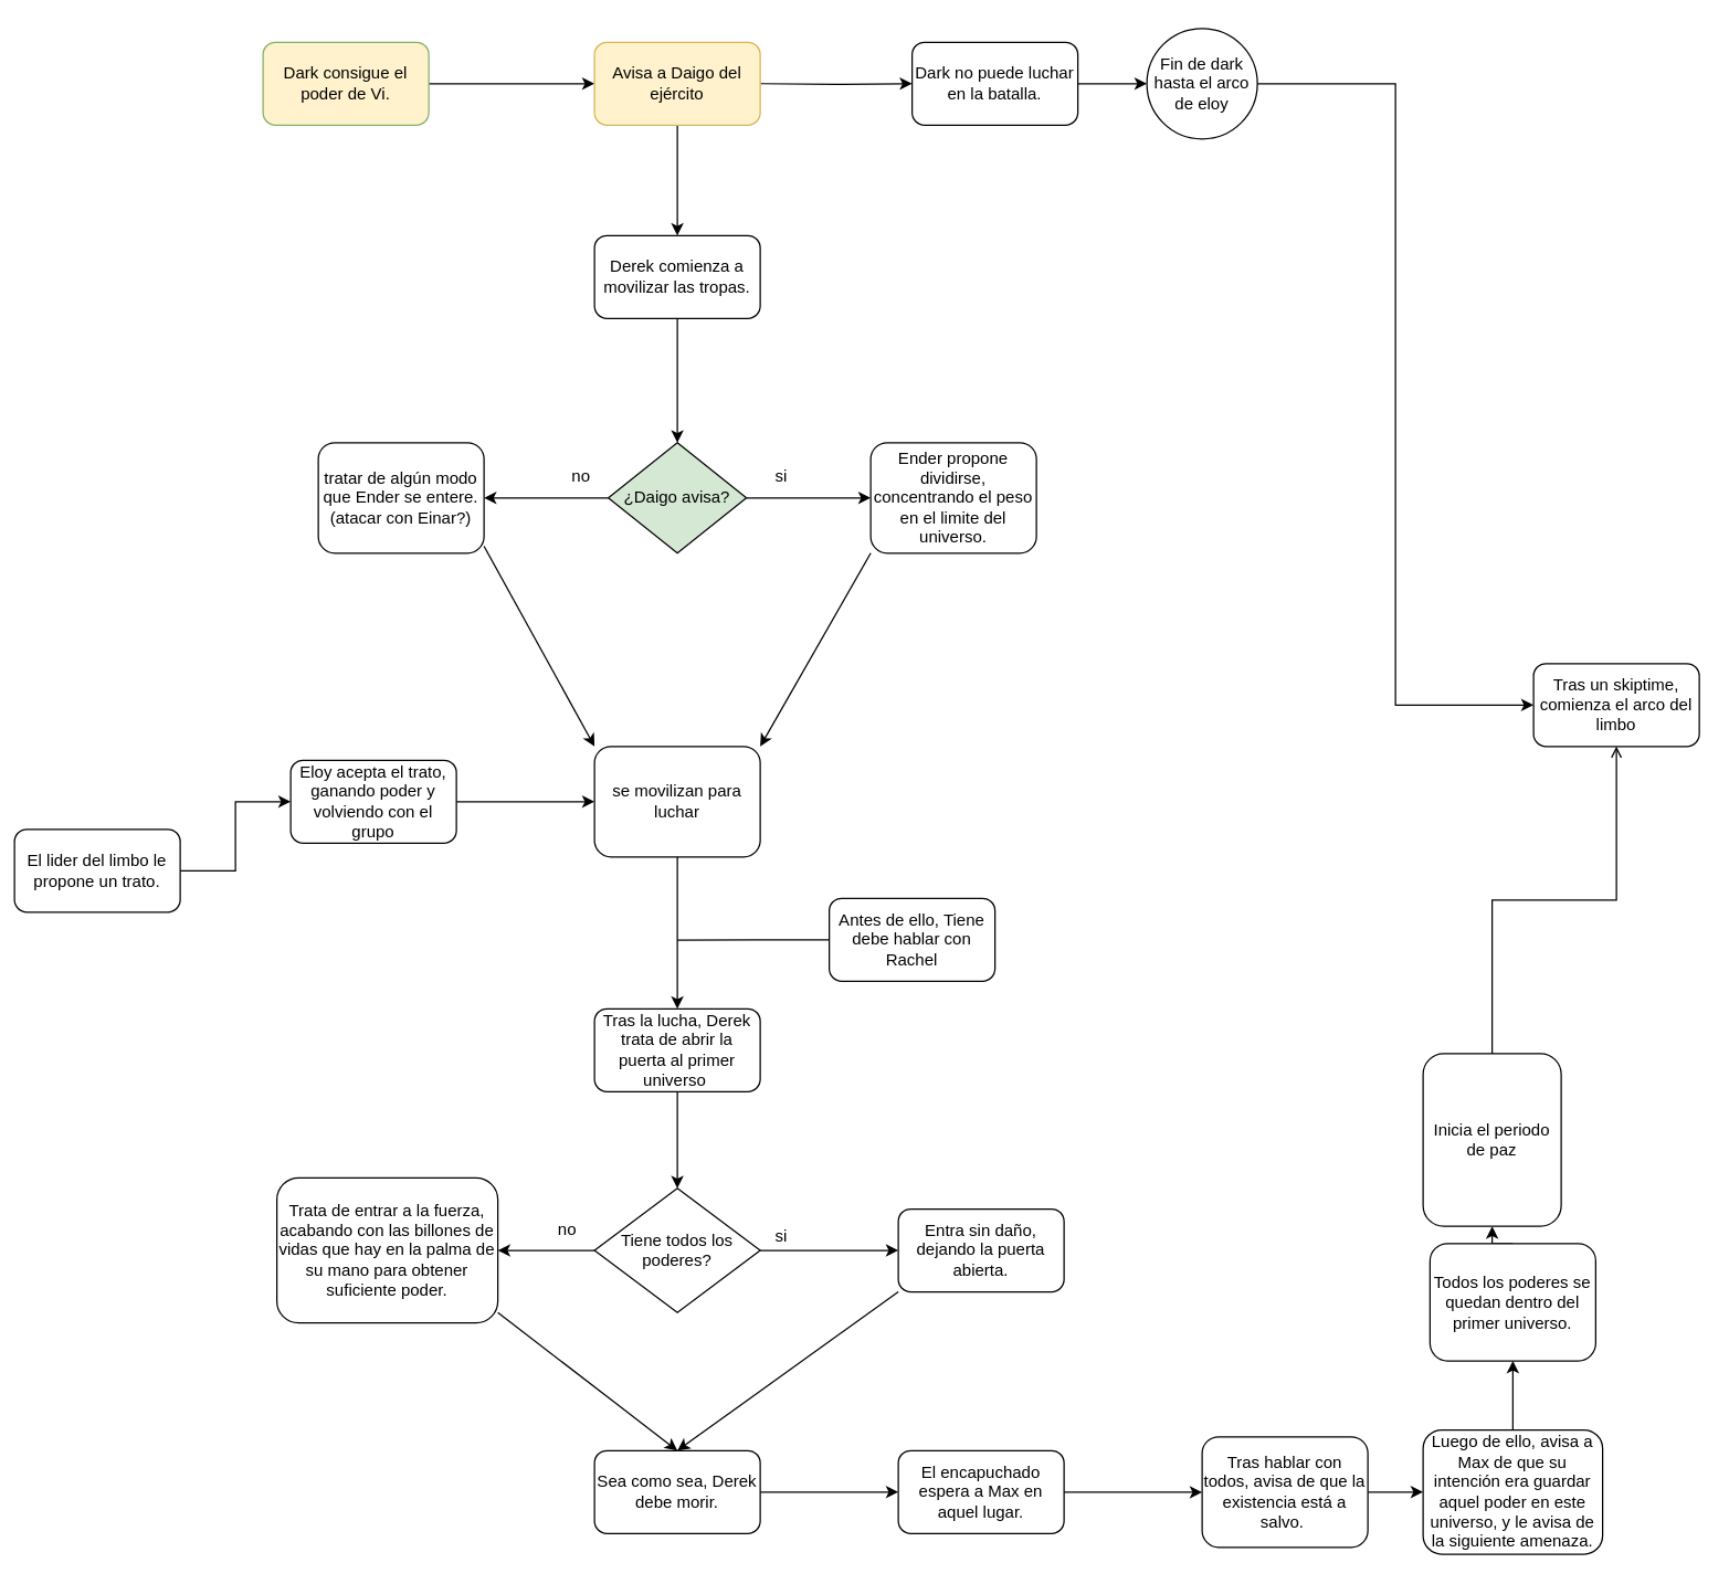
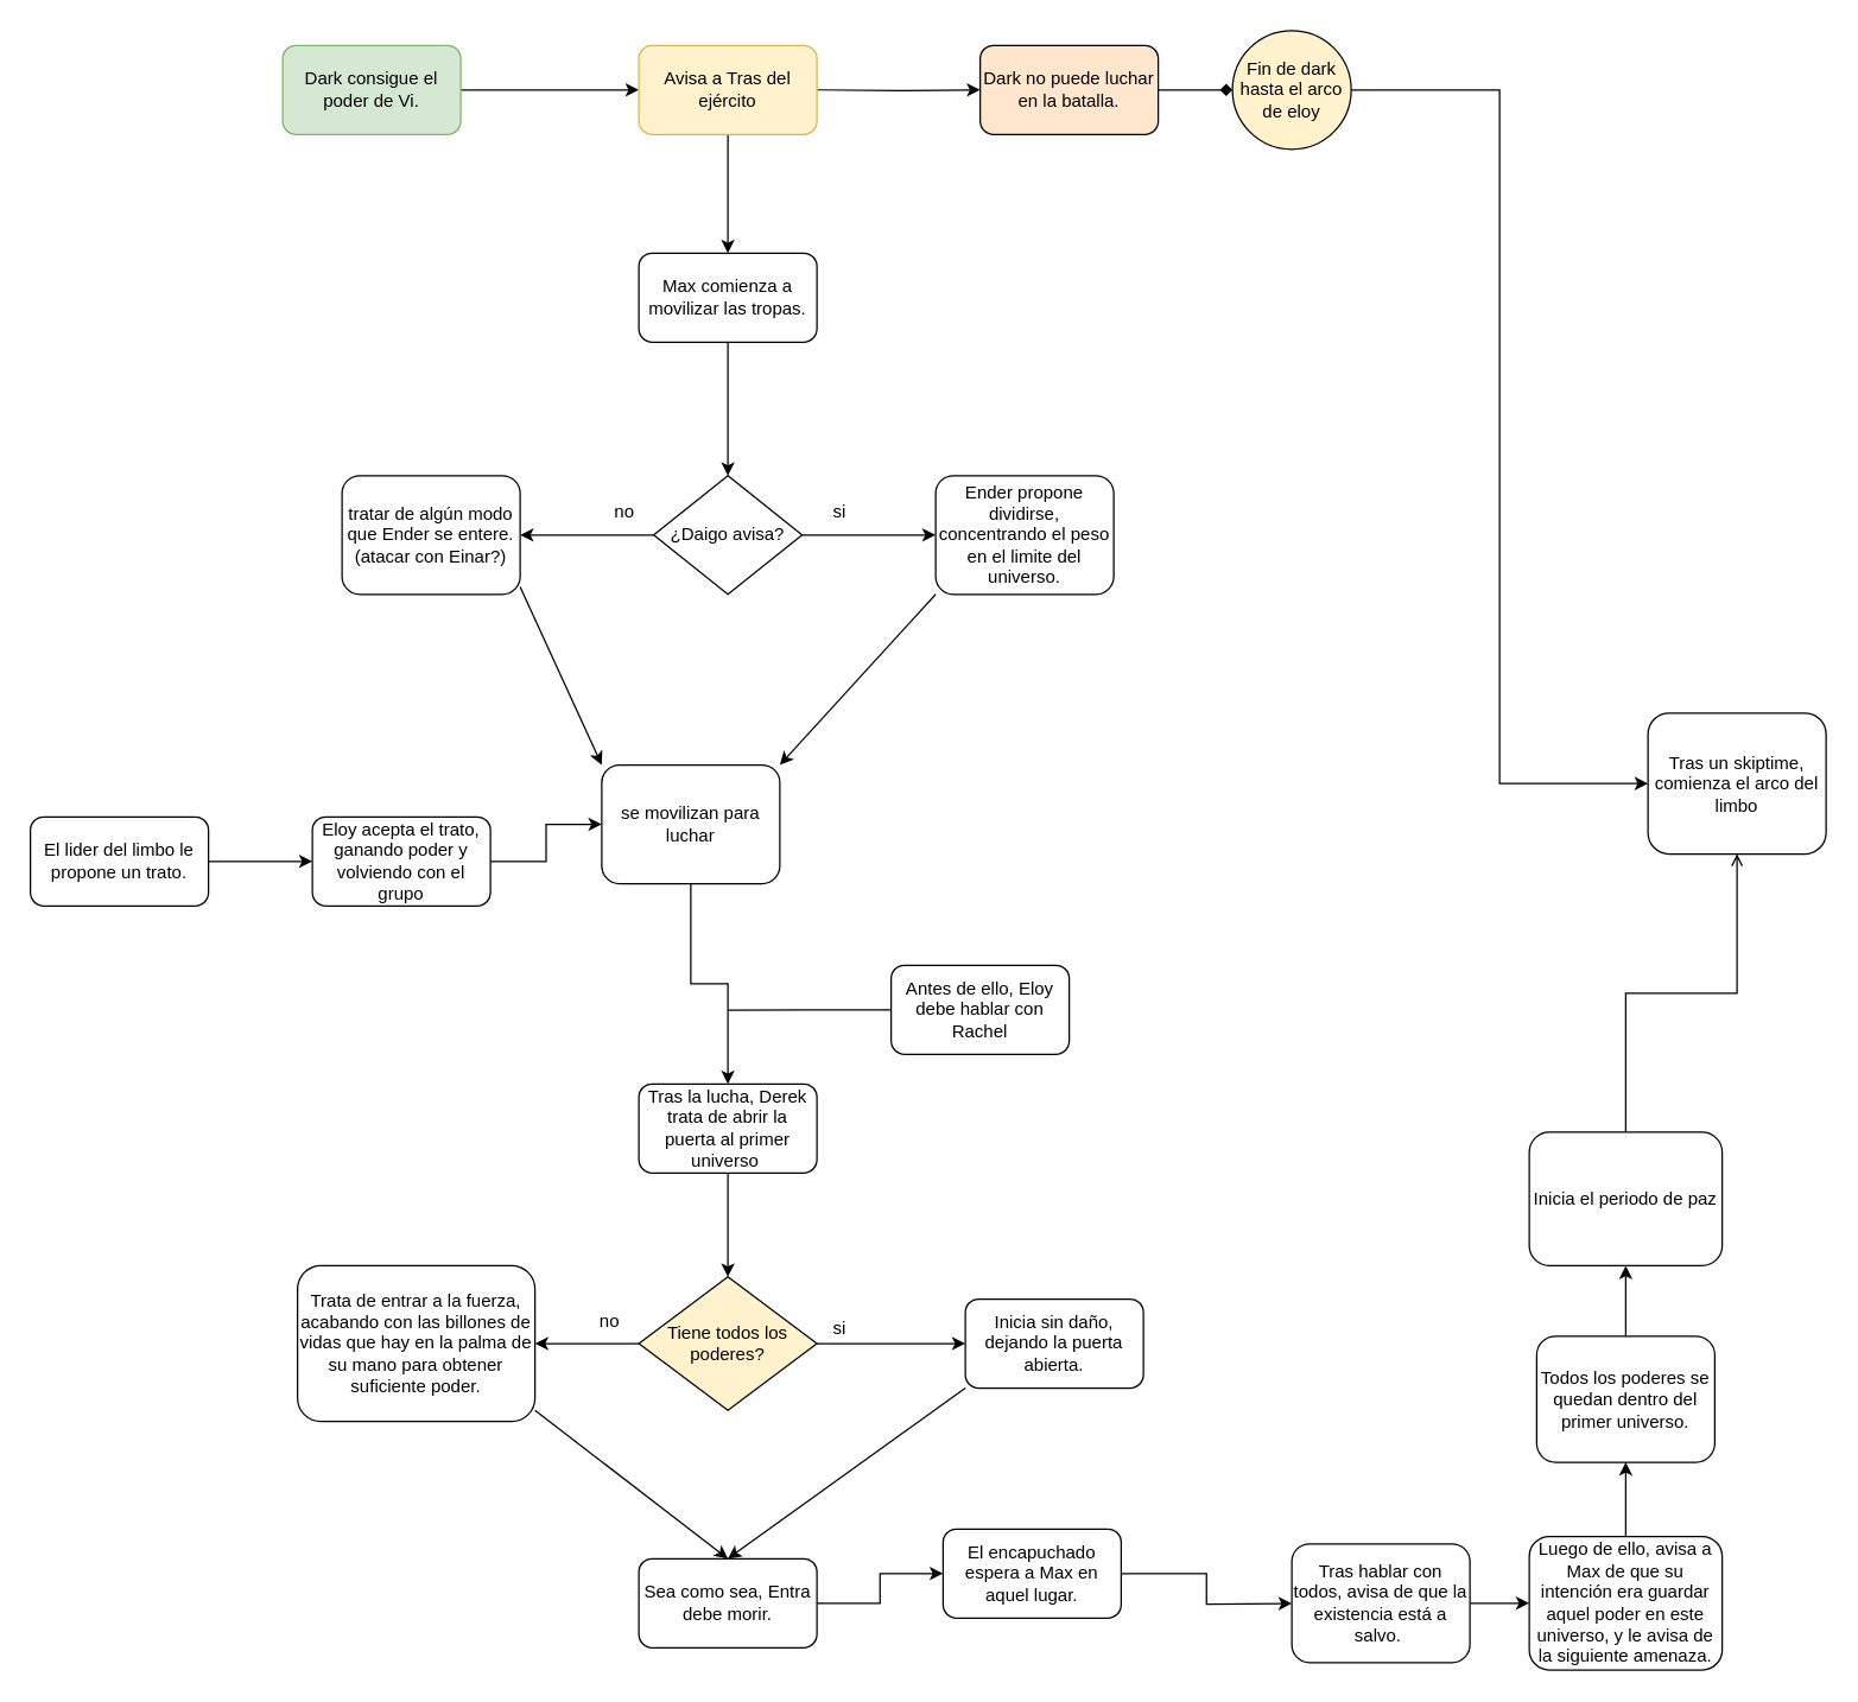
  <mxCell id="0" />
  <mxCell id="1" parent="0" />
  <mxCell id="2" style="edgeStyle=orthogonalEdgeStyle;rounded=0;orthogonalLoop=1;jettySize=auto;html=1;" edge="1" parent="1" source="3"><mxGeometry relative="1" as="geometry"><mxPoint x="430" y="60" as="targetPoint" /></mxGeometry></mxCell>
- <mxCell id="3" value="Dark consigue el poder de Vi." style="rounded=1;whiteSpace=wrap;html=1;strokeColor=#82b366;fillColor=#fff2cc;" vertex="1" parent="1"><mxGeometry x="190" y="30" width="120" height="60" as="geometry" /></mxCell>
+ <mxCell id="3" value="Dark consigue el poder de Vi." style="rounded=1;whiteSpace=wrap;html=1;strokeColor=#82b366;fillColor=#d5e8d4;" vertex="1" parent="1"><mxGeometry x="190" y="30" width="120" height="60" as="geometry" /></mxCell>
  <mxCell id="4" style="edgeStyle=orthogonalEdgeStyle;rounded=0;orthogonalLoop=1;jettySize=auto;html=1;exitX=1;exitY=0.5;exitDx=0;exitDy=0;" edge="1" parent="1" target="11"><mxGeometry relative="1" as="geometry"><mxPoint x="550" y="60" as="sourcePoint" /></mxGeometry></mxCell>
  <mxCell id="5" style="edgeStyle=orthogonalEdgeStyle;rounded=0;orthogonalLoop=1;jettySize=auto;html=1;exitX=0.5;exitY=1;exitDx=0;exitDy=0;" edge="1" parent="1"><mxGeometry relative="1" as="geometry"><mxPoint x="490" y="170" as="targetPoint" /><mxPoint x="490" y="90" as="sourcePoint" /></mxGeometry></mxCell>
  <mxCell id="6" style="edgeStyle=orthogonalEdgeStyle;rounded=0;orthogonalLoop=1;jettySize=auto;html=1;exitX=1;exitY=0.5;exitDx=0;exitDy=0;entryX=0;entryY=0.5;entryDx=0;entryDy=0;" edge="1" parent="1" source="7" target="9"><mxGeometry relative="1" as="geometry" /></mxCell>
- <mxCell id="7" value="El lider del limbo le propone un trato." style="rounded=1;whiteSpace=wrap;html=1;" vertex="1" parent="1"><mxGeometry x="10" y="600" width="120" height="60" as="geometry" /></mxCell>
+ <mxCell id="7" value="El lider del limbo le propone un trato." style="rounded=1;whiteSpace=wrap;html=1;" vertex="1" parent="1"><mxGeometry x="20" y="550" width="120" height="60" as="geometry" /></mxCell>
  <mxCell id="8" style="edgeStyle=orthogonalEdgeStyle;rounded=0;orthogonalLoop=1;jettySize=auto;html=1;exitX=1;exitY=0.5;exitDx=0;exitDy=0;entryX=0;entryY=0.5;entryDx=0;entryDy=0;" edge="1" parent="1" source="9" target="24"><mxGeometry relative="1" as="geometry" /></mxCell>
  <mxCell id="9" value="Eloy acepta el trato, ganando poder y volviendo con el grupo" style="rounded=1;whiteSpace=wrap;html=1;" vertex="1" parent="1"><mxGeometry x="210" y="550" width="120" height="60" as="geometry" /></mxCell>
- <mxCell id="10" style="edgeStyle=orthogonalEdgeStyle;rounded=0;orthogonalLoop=1;jettySize=auto;html=1;exitX=1;exitY=0.5;exitDx=0;exitDy=0;entryX=0;entryY=0.5;entryDx=0;entryDy=0;" edge="1" parent="1" source="11" target="15"><mxGeometry relative="1" as="geometry" /></mxCell>
- <mxCell id="11" value="Dark no puede luchar en la batalla." style="rounded=1;whiteSpace=wrap;html=1;" vertex="1" parent="1"><mxGeometry x="660" y="30" width="120" height="60" as="geometry" /></mxCell>
+ <mxCell id="10" style="edgeStyle=orthogonalEdgeStyle;rounded=0;orthogonalLoop=1;jettySize=auto;html=1;exitX=1;exitY=0.5;exitDx=0;exitDy=0;entryX=0;entryY=0.5;entryDx=0;entryDy=0;endArrow=diamond;" edge="1" parent="1" source="11" target="15"><mxGeometry relative="1" as="geometry" /></mxCell>
+ <mxCell id="11" value="Dark no puede luchar en la batalla." style="rounded=1;whiteSpace=wrap;html=1;fillColor=#ffe6cc;" vertex="1" parent="1"><mxGeometry x="660" y="30" width="120" height="60" as="geometry" /></mxCell>
  <mxCell id="12" style="edgeStyle=orthogonalEdgeStyle;rounded=0;orthogonalLoop=1;jettySize=auto;html=1;exitX=0.5;exitY=1;exitDx=0;exitDy=0;" edge="1" parent="1" source="13"><mxGeometry relative="1" as="geometry"><mxPoint x="490" y="320" as="targetPoint" /></mxGeometry></mxCell>
- <mxCell id="13" value="Derek comienza a movilizar las tropas." style="rounded=1;whiteSpace=wrap;html=1;" vertex="1" parent="1"><mxGeometry x="430" y="170" width="120" height="60" as="geometry" /></mxCell>
+ <mxCell id="13" value="Max comienza a movilizar las tropas." style="rounded=1;whiteSpace=wrap;html=1;" vertex="1" parent="1"><mxGeometry x="430" y="170" width="120" height="60" as="geometry" /></mxCell>
  <mxCell id="14" style="edgeStyle=orthogonalEdgeStyle;rounded=0;orthogonalLoop=1;jettySize=auto;html=1;exitX=1;exitY=0.5;exitDx=0;exitDy=0;entryX=0;entryY=0.5;entryDx=0;entryDy=0;" edge="1" parent="1" source="15" target="52"><mxGeometry relative="1" as="geometry"><mxPoint x="1070" y="520" as="targetPoint" /></mxGeometry></mxCell>
- <mxCell id="15" value="Fin de dark hasta el arco de eloy" style="ellipse;whiteSpace=wrap;html=1;aspect=fixed;" vertex="1" parent="1"><mxGeometry x="830" y="20" width="80" height="80" as="geometry" /></mxCell>
+ <mxCell id="15" value="Fin de dark hasta el arco de eloy" style="ellipse;whiteSpace=wrap;html=1;aspect=fixed;fillColor=#fff2cc;" vertex="1" parent="1"><mxGeometry x="830" y="20" width="80" height="80" as="geometry" /></mxCell>
  <mxCell id="16" style="edgeStyle=orthogonalEdgeStyle;rounded=0;orthogonalLoop=1;jettySize=auto;html=1;exitX=1;exitY=0.5;exitDx=0;exitDy=0;" edge="1" parent="1" source="18"><mxGeometry relative="1" as="geometry"><mxPoint x="630" y="360" as="targetPoint" /></mxGeometry></mxCell>
  <mxCell id="17" style="edgeStyle=orthogonalEdgeStyle;rounded=0;orthogonalLoop=1;jettySize=auto;html=1;exitX=0;exitY=0.5;exitDx=0;exitDy=0;" edge="1" parent="1" source="18"><mxGeometry relative="1" as="geometry"><mxPoint x="350" y="360" as="targetPoint" /></mxGeometry></mxCell>
- <mxCell id="18" value="¿Daigo avisa?" style="rhombus;whiteSpace=wrap;html=1;fillColor=#d5e8d4;" vertex="1" parent="1"><mxGeometry x="440" y="320" width="100" height="80" as="geometry" /></mxCell>
+ <mxCell id="18" value="¿Daigo avisa?" style="rhombus;whiteSpace=wrap;html=1;" vertex="1" parent="1"><mxGeometry x="440" y="320" width="100" height="80" as="geometry" /></mxCell>
  <mxCell id="19" value="si" style="text;html=1;align=center;verticalAlign=middle;resizable=0;points=[];autosize=1;strokeColor=none;fillColor=none;" vertex="1" parent="1"><mxGeometry x="550" y="330" width="30" height="30" as="geometry" /></mxCell>
  <mxCell id="20" value="Ender propone dividirse, concentrando el peso en el limite del universo." style="rounded=1;whiteSpace=wrap;html=1;" vertex="1" parent="1"><mxGeometry x="630" y="320" width="120" height="80" as="geometry" /></mxCell>
  <mxCell id="21" value="no" style="text;html=1;align=center;verticalAlign=middle;resizable=0;points=[];autosize=1;strokeColor=none;fillColor=none;" vertex="1" parent="1"><mxGeometry x="400" y="330" width="40" height="30" as="geometry" /></mxCell>
  <mxCell id="22" value="tratar de algún modo que Ender se entere.&lt;br&gt;(atacar con Einar?)" style="rounded=1;whiteSpace=wrap;html=1;" vertex="1" parent="1"><mxGeometry x="230" y="320" width="120" height="80" as="geometry" /></mxCell>
  <mxCell id="23" style="edgeStyle=orthogonalEdgeStyle;rounded=0;orthogonalLoop=1;jettySize=auto;html=1;exitX=0.5;exitY=1;exitDx=0;exitDy=0;entryX=0.5;entryY=0;entryDx=0;entryDy=0;" edge="1" parent="1" source="24" target="28"><mxGeometry relative="1" as="geometry" /></mxCell>
- <mxCell id="24" value="se movilizan para luchar" style="rounded=1;whiteSpace=wrap;html=1;" vertex="1" parent="1"><mxGeometry x="430" y="540" width="120" height="80" as="geometry" /></mxCell>
+ <mxCell id="24" value="se movilizan para luchar" style="rounded=1;whiteSpace=wrap;html=1;" vertex="1" parent="1"><mxGeometry x="405" y="515" width="120" height="80" as="geometry" /></mxCell>
  <mxCell id="25" value="" style="endArrow=classic;html=1;rounded=0;entryX=1;entryY=0;entryDx=0;entryDy=0;exitX=0;exitY=1;exitDx=0;exitDy=0;" edge="1" parent="1" source="20" target="24"><mxGeometry width="50" height="50" relative="1" as="geometry"><mxPoint x="560" y="470" as="sourcePoint" /><mxPoint x="610" y="420" as="targetPoint" /></mxGeometry></mxCell>
  <mxCell id="26" value="" style="endArrow=classic;html=1;rounded=0;entryX=0;entryY=0;entryDx=0;entryDy=0;exitX=0;exitY=1;exitDx=0;exitDy=0;" edge="1" parent="1" target="24"><mxGeometry width="50" height="50" relative="1" as="geometry"><mxPoint x="350" y="395" as="sourcePoint" /><mxPoint x="270" y="535" as="targetPoint" /></mxGeometry></mxCell>
  <mxCell id="27" style="edgeStyle=orthogonalEdgeStyle;rounded=0;orthogonalLoop=1;jettySize=auto;html=1;exitX=0.5;exitY=1;exitDx=0;exitDy=0;entryX=0.5;entryY=0;entryDx=0;entryDy=0;" edge="1" parent="1" source="28" target="31"><mxGeometry relative="1" as="geometry" /></mxCell>
  <mxCell id="28" value="Tras la lucha, Derek trata de abrir la puerta al primer universo&amp;nbsp;" style="rounded=1;whiteSpace=wrap;html=1;" vertex="1" parent="1"><mxGeometry x="430" y="730" width="120" height="60" as="geometry" /></mxCell>
  <mxCell id="29" style="edgeStyle=orthogonalEdgeStyle;rounded=0;orthogonalLoop=1;jettySize=auto;html=1;exitX=1;exitY=0.5;exitDx=0;exitDy=0;" edge="1" parent="1" source="31"><mxGeometry relative="1" as="geometry"><mxPoint x="650" y="905.034" as="targetPoint" /></mxGeometry></mxCell>
  <mxCell id="30" style="edgeStyle=orthogonalEdgeStyle;rounded=0;orthogonalLoop=1;jettySize=auto;html=1;exitX=0;exitY=0.5;exitDx=0;exitDy=0;entryX=1;entryY=0.5;entryDx=0;entryDy=0;" edge="1" parent="1" source="31" target="34"><mxGeometry relative="1" as="geometry" /></mxCell>
- <mxCell id="31" value="Tiene todos los poderes?" style="rhombus;whiteSpace=wrap;html=1;" vertex="1" parent="1"><mxGeometry x="430" y="860" width="120" height="90" as="geometry" /></mxCell>
+ <mxCell id="31" value="Tiene todos los poderes?" style="rhombus;whiteSpace=wrap;html=1;fillColor=#fff2cc;" vertex="1" parent="1"><mxGeometry x="430" y="860" width="120" height="90" as="geometry" /></mxCell>
  <mxCell id="32" value="si" style="text;html=1;align=center;verticalAlign=middle;resizable=0;points=[];autosize=1;strokeColor=none;fillColor=none;" vertex="1" parent="1"><mxGeometry x="550" y="880" width="30" height="30" as="geometry" /></mxCell>
- <mxCell id="33" value="Entra sin daño, dejando la puerta abierta." style="rounded=1;whiteSpace=wrap;html=1;" vertex="1" parent="1"><mxGeometry x="650" y="875" width="120" height="60" as="geometry" /></mxCell>
+ <mxCell id="33" value="Inicia sin daño, dejando la puerta abierta." style="rounded=1;whiteSpace=wrap;html=1;" vertex="1" parent="1"><mxGeometry x="650" y="875" width="120" height="60" as="geometry" /></mxCell>
  <mxCell id="34" value="Trata de entrar a la fuerza, acabando con las billones de vidas que hay en la palma de su mano para obtener suficiente poder." style="rounded=1;whiteSpace=wrap;html=1;" vertex="1" parent="1"><mxGeometry x="200" y="852.5" width="160" height="105" as="geometry" /></mxCell>
  <mxCell id="35" value="no" style="text;html=1;align=center;verticalAlign=middle;resizable=0;points=[];autosize=1;strokeColor=none;fillColor=none;" vertex="1" parent="1"><mxGeometry x="390" y="875" width="40" height="30" as="geometry" /></mxCell>
  <mxCell id="36" value="" style="endArrow=classic;html=1;rounded=0;entryX=0.5;entryY=0;entryDx=0;entryDy=0;exitX=0;exitY=1;exitDx=0;exitDy=0;" edge="1" parent="1" target="39"><mxGeometry width="50" height="50" relative="1" as="geometry"><mxPoint x="650" y="935" as="sourcePoint" /><mxPoint x="570" y="1075" as="targetPoint" /></mxGeometry></mxCell>
  <mxCell id="37" value="" style="endArrow=classic;html=1;rounded=0;exitX=0;exitY=1;exitDx=0;exitDy=0;entryX=0.5;entryY=0;entryDx=0;entryDy=0;" edge="1" parent="1" target="39"><mxGeometry width="50" height="50" relative="1" as="geometry"><mxPoint x="360" y="950" as="sourcePoint" /><mxPoint x="450" y="1080" as="targetPoint" /></mxGeometry></mxCell>
  <mxCell id="38" style="edgeStyle=orthogonalEdgeStyle;rounded=0;orthogonalLoop=1;jettySize=auto;html=1;exitX=1;exitY=0.5;exitDx=0;exitDy=0;entryX=0;entryY=0.5;entryDx=0;entryDy=0;" edge="1" parent="1" source="39" target="43"><mxGeometry relative="1" as="geometry" /></mxCell>
- <mxCell id="39" value="Sea como sea, Derek debe morir." style="rounded=1;whiteSpace=wrap;html=1;" vertex="1" parent="1"><mxGeometry x="430" y="1050" width="120" height="60" as="geometry" /></mxCell>
+ <mxCell id="39" value="Sea como sea, Entra debe morir." style="rounded=1;whiteSpace=wrap;html=1;" vertex="1" parent="1"><mxGeometry x="430" y="1050" width="120" height="60" as="geometry" /></mxCell>
  <mxCell id="40" style="edgeStyle=orthogonalEdgeStyle;rounded=0;orthogonalLoop=1;jettySize=auto;html=1;exitX=0;exitY=0.5;exitDx=0;exitDy=0;endArrow=none;endFill=0;" edge="1" parent="1" source="41"><mxGeometry relative="1" as="geometry"><mxPoint x="490" y="680.207" as="targetPoint" /></mxGeometry></mxCell>
- <mxCell id="41" value="Antes de ello, Tiene debe hablar con Rachel" style="rounded=1;whiteSpace=wrap;html=1;" vertex="1" parent="1"><mxGeometry x="600" y="650" width="120" height="60" as="geometry" /></mxCell>
+ <mxCell id="41" value="Antes de ello, Eloy debe hablar con Rachel" style="rounded=1;whiteSpace=wrap;html=1;" vertex="1" parent="1"><mxGeometry x="600" y="650" width="120" height="60" as="geometry" /></mxCell>
  <mxCell id="42" style="edgeStyle=orthogonalEdgeStyle;rounded=0;orthogonalLoop=1;jettySize=auto;html=1;exitX=1;exitY=0.5;exitDx=0;exitDy=0;" edge="1" parent="1" source="43"><mxGeometry relative="1" as="geometry"><mxPoint x="870" y="1080.207" as="targetPoint" /></mxGeometry></mxCell>
- <mxCell id="43" value="El encapuchado espera a Max en aquel lugar." style="rounded=1;whiteSpace=wrap;html=1;" vertex="1" parent="1"><mxGeometry x="650" y="1050" width="120" height="60" as="geometry" /></mxCell>
+ <mxCell id="43" value="El encapuchado espera a Max en aquel lugar." style="rounded=1;whiteSpace=wrap;html=1;" vertex="1" parent="1"><mxGeometry x="635" y="1030" width="120" height="60" as="geometry" /></mxCell>
  <mxCell id="44" style="edgeStyle=orthogonalEdgeStyle;rounded=0;orthogonalLoop=1;jettySize=auto;html=1;exitX=1;exitY=0.5;exitDx=0;exitDy=0;entryX=0;entryY=0.5;entryDx=0;entryDy=0;" edge="1" parent="1" source="45" target="49"><mxGeometry relative="1" as="geometry"><mxPoint x="930.276" y="1180" as="targetPoint" /></mxGeometry></mxCell>
  <mxCell id="45" value="Tras hablar con todos, avisa de que la existencia está a salvo.&amp;nbsp;" style="rounded=1;whiteSpace=wrap;html=1;" vertex="1" parent="1"><mxGeometry x="870" y="1040" width="120" height="80" as="geometry" /></mxCell>
  <mxCell id="46" style="edgeStyle=orthogonalEdgeStyle;rounded=0;orthogonalLoop=1;jettySize=auto;html=1;exitX=0.5;exitY=0;exitDx=0;exitDy=0;entryX=0.5;entryY=1;entryDx=0;entryDy=0;" edge="1" parent="1" source="47" target="51"><mxGeometry relative="1" as="geometry" /></mxCell>
  <mxCell id="47" value="Todos los poderes se quedan dentro del primer universo." style="rounded=1;whiteSpace=wrap;html=1;" vertex="1" parent="1"><mxGeometry x="1035" y="900" width="120" height="85" as="geometry" /></mxCell>
  <mxCell id="48" style="edgeStyle=orthogonalEdgeStyle;rounded=0;orthogonalLoop=1;jettySize=auto;html=1;exitX=0.5;exitY=0;exitDx=0;exitDy=0;entryX=0.5;entryY=1;entryDx=0;entryDy=0;" edge="1" parent="1" source="49" target="47"><mxGeometry relative="1" as="geometry" /></mxCell>
  <mxCell id="49" value="Luego de ello, avisa a Max de que su intención era guardar aquel poder en este universo, y le avisa de la siguiente amenaza." style="rounded=1;whiteSpace=wrap;html=1;" vertex="1" parent="1"><mxGeometry x="1030" y="1035" width="130" height="90" as="geometry" /></mxCell>
  <mxCell id="50" style="edgeStyle=orthogonalEdgeStyle;rounded=0;orthogonalLoop=1;jettySize=auto;html=1;exitX=0.5;exitY=0;exitDx=0;exitDy=0;entryX=0.5;entryY=1;entryDx=0;entryDy=0;endArrow=open;" edge="1" parent="1" source="51" target="52"><mxGeometry relative="1" as="geometry" /></mxCell>
- <mxCell id="51" value="Inicia el periodo de paz" style="rounded=1;whiteSpace=wrap;html=1;" vertex="1" parent="1"><mxGeometry x="1030" y="762.5" width="100" height="125" as="geometry" /></mxCell>
- <mxCell id="52" value="Tras un skiptime, comienza el arco del limbo" style="rounded=1;whiteSpace=wrap;html=1;" vertex="1" parent="1"><mxGeometry x="1110" y="480" width="120" height="60" as="geometry" /></mxCell>
- <mxCell id="53" value="Avisa a Daigo del ejército" style="rounded=1;whiteSpace=wrap;html=1;fillColor=#fff2cc;strokeColor=#d6b656;" vertex="1" parent="1"><mxGeometry x="430" y="30" width="120" height="60" as="geometry" /></mxCell>
+ <mxCell id="51" value="Inicia el periodo de paz" style="rounded=1;whiteSpace=wrap;html=1;" vertex="1" parent="1"><mxGeometry x="1030" y="762.5" width="130" height="90" as="geometry" /></mxCell>
+ <mxCell id="52" value="Tras un skiptime, comienza el arco del limbo" style="rounded=1;whiteSpace=wrap;html=1;" vertex="1" parent="1"><mxGeometry x="1110" y="480" width="120" height="95" as="geometry" /></mxCell>
+ <mxCell id="53" value="Avisa a Tras del ejército" style="rounded=1;whiteSpace=wrap;html=1;fillColor=#fff2cc;strokeColor=#d6b656;" vertex="1" parent="1"><mxGeometry x="430" y="30" width="120" height="60" as="geometry" /></mxCell>
